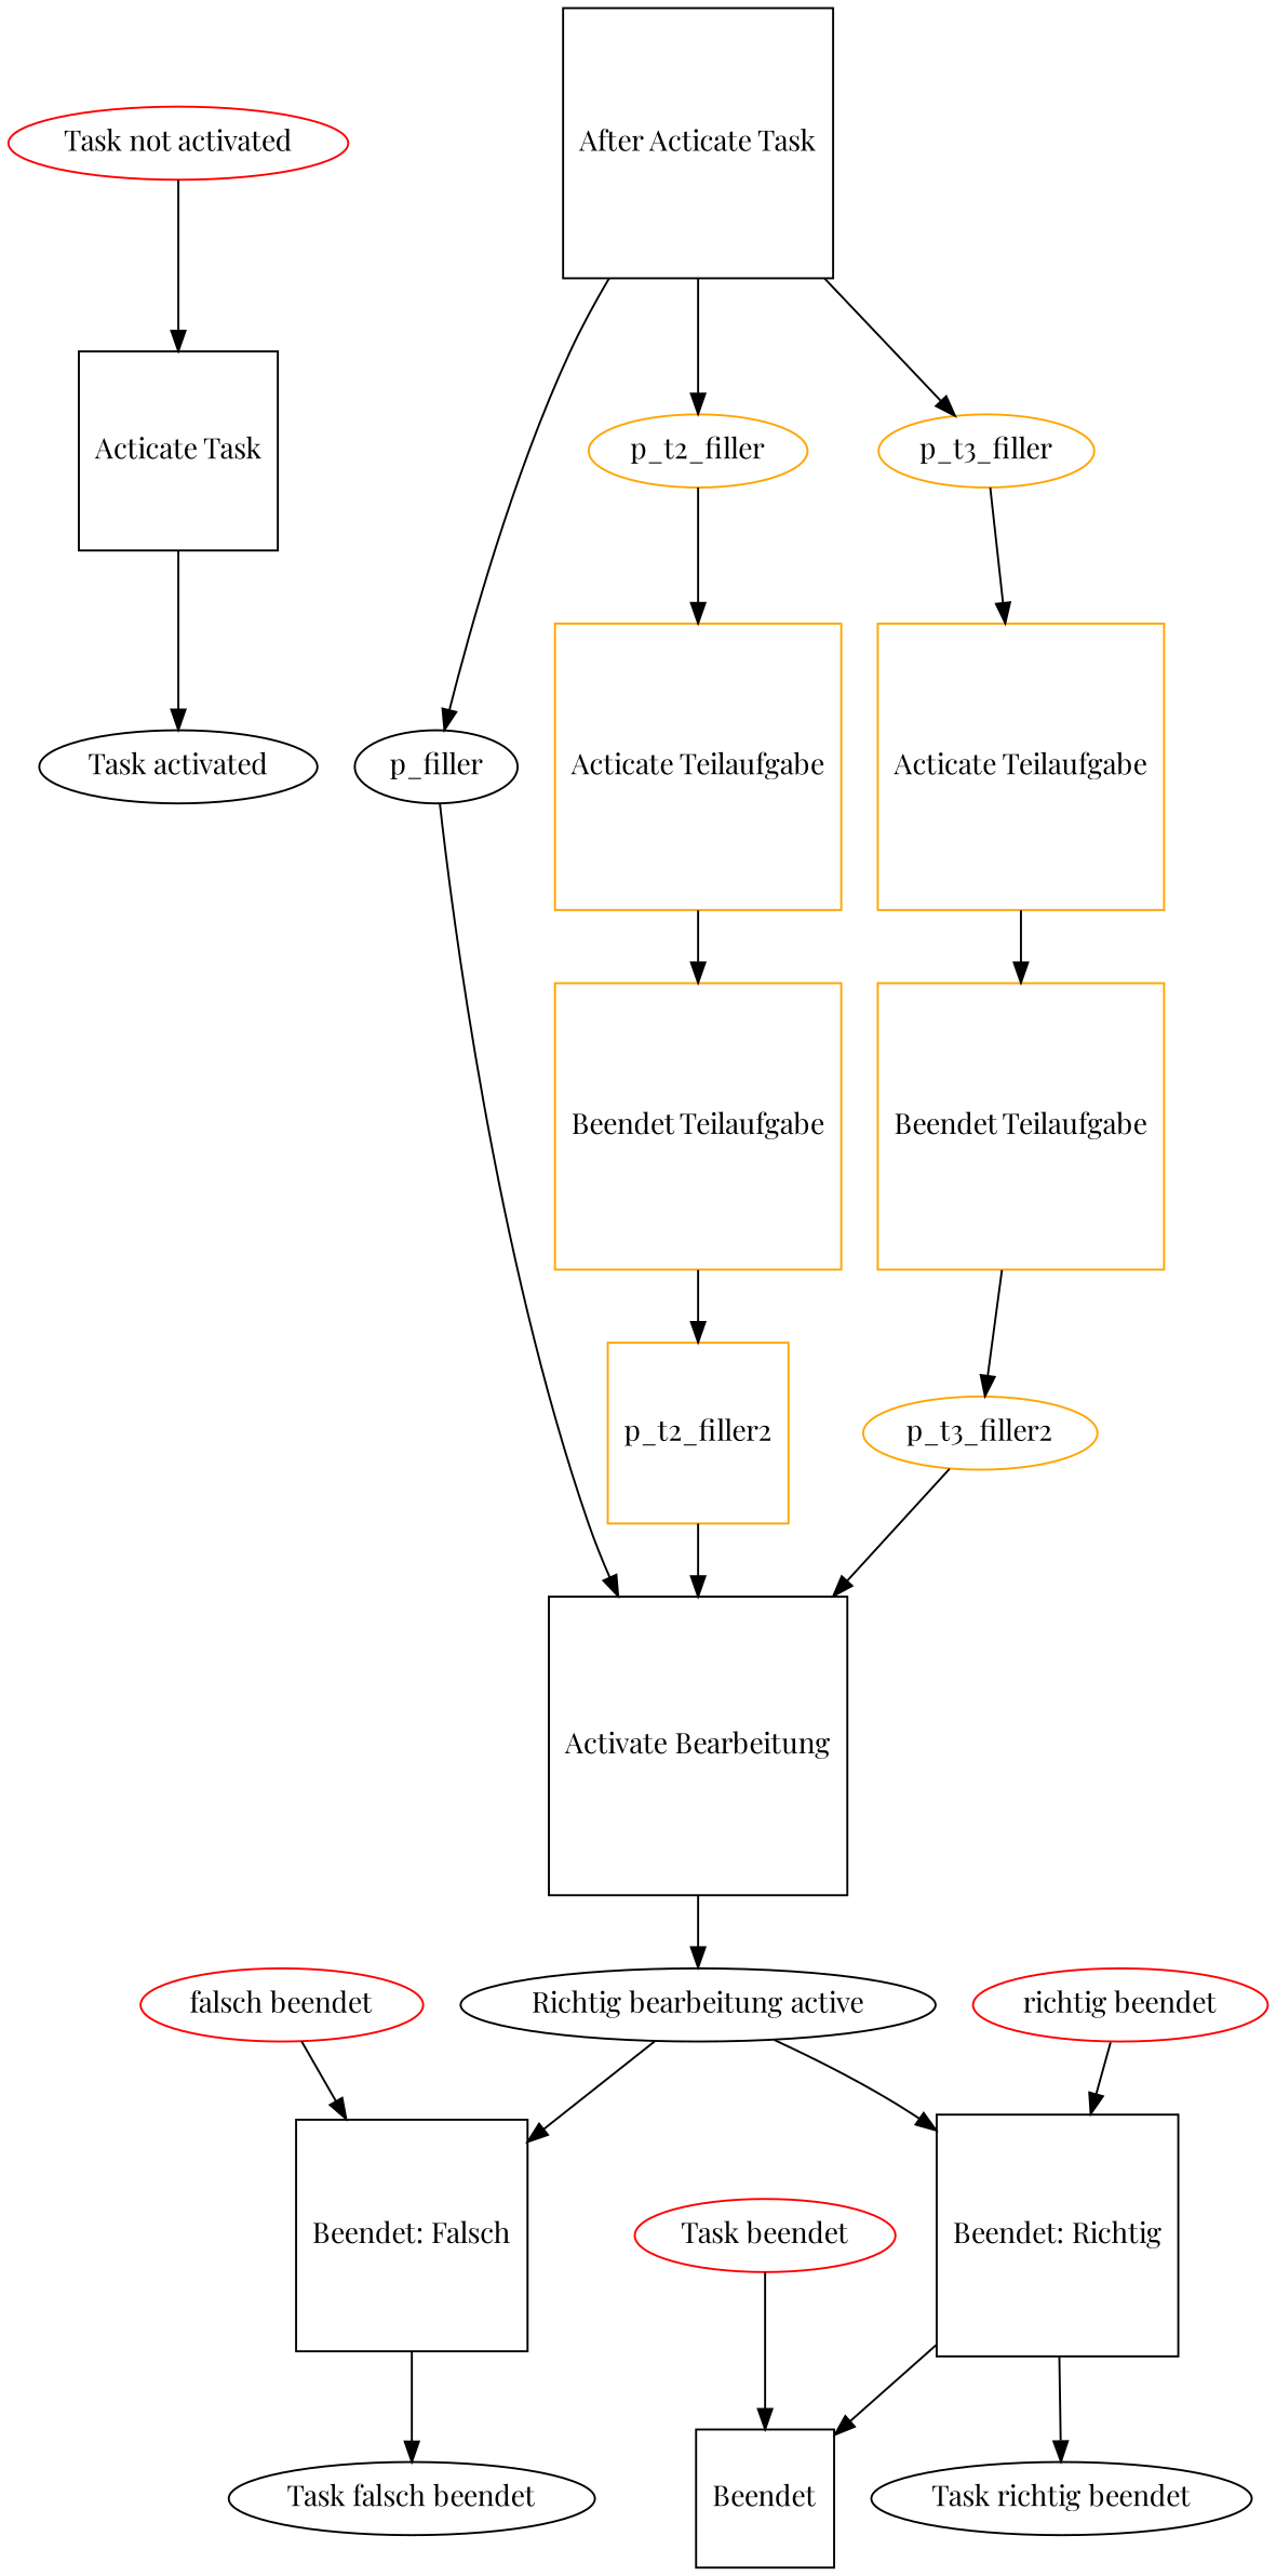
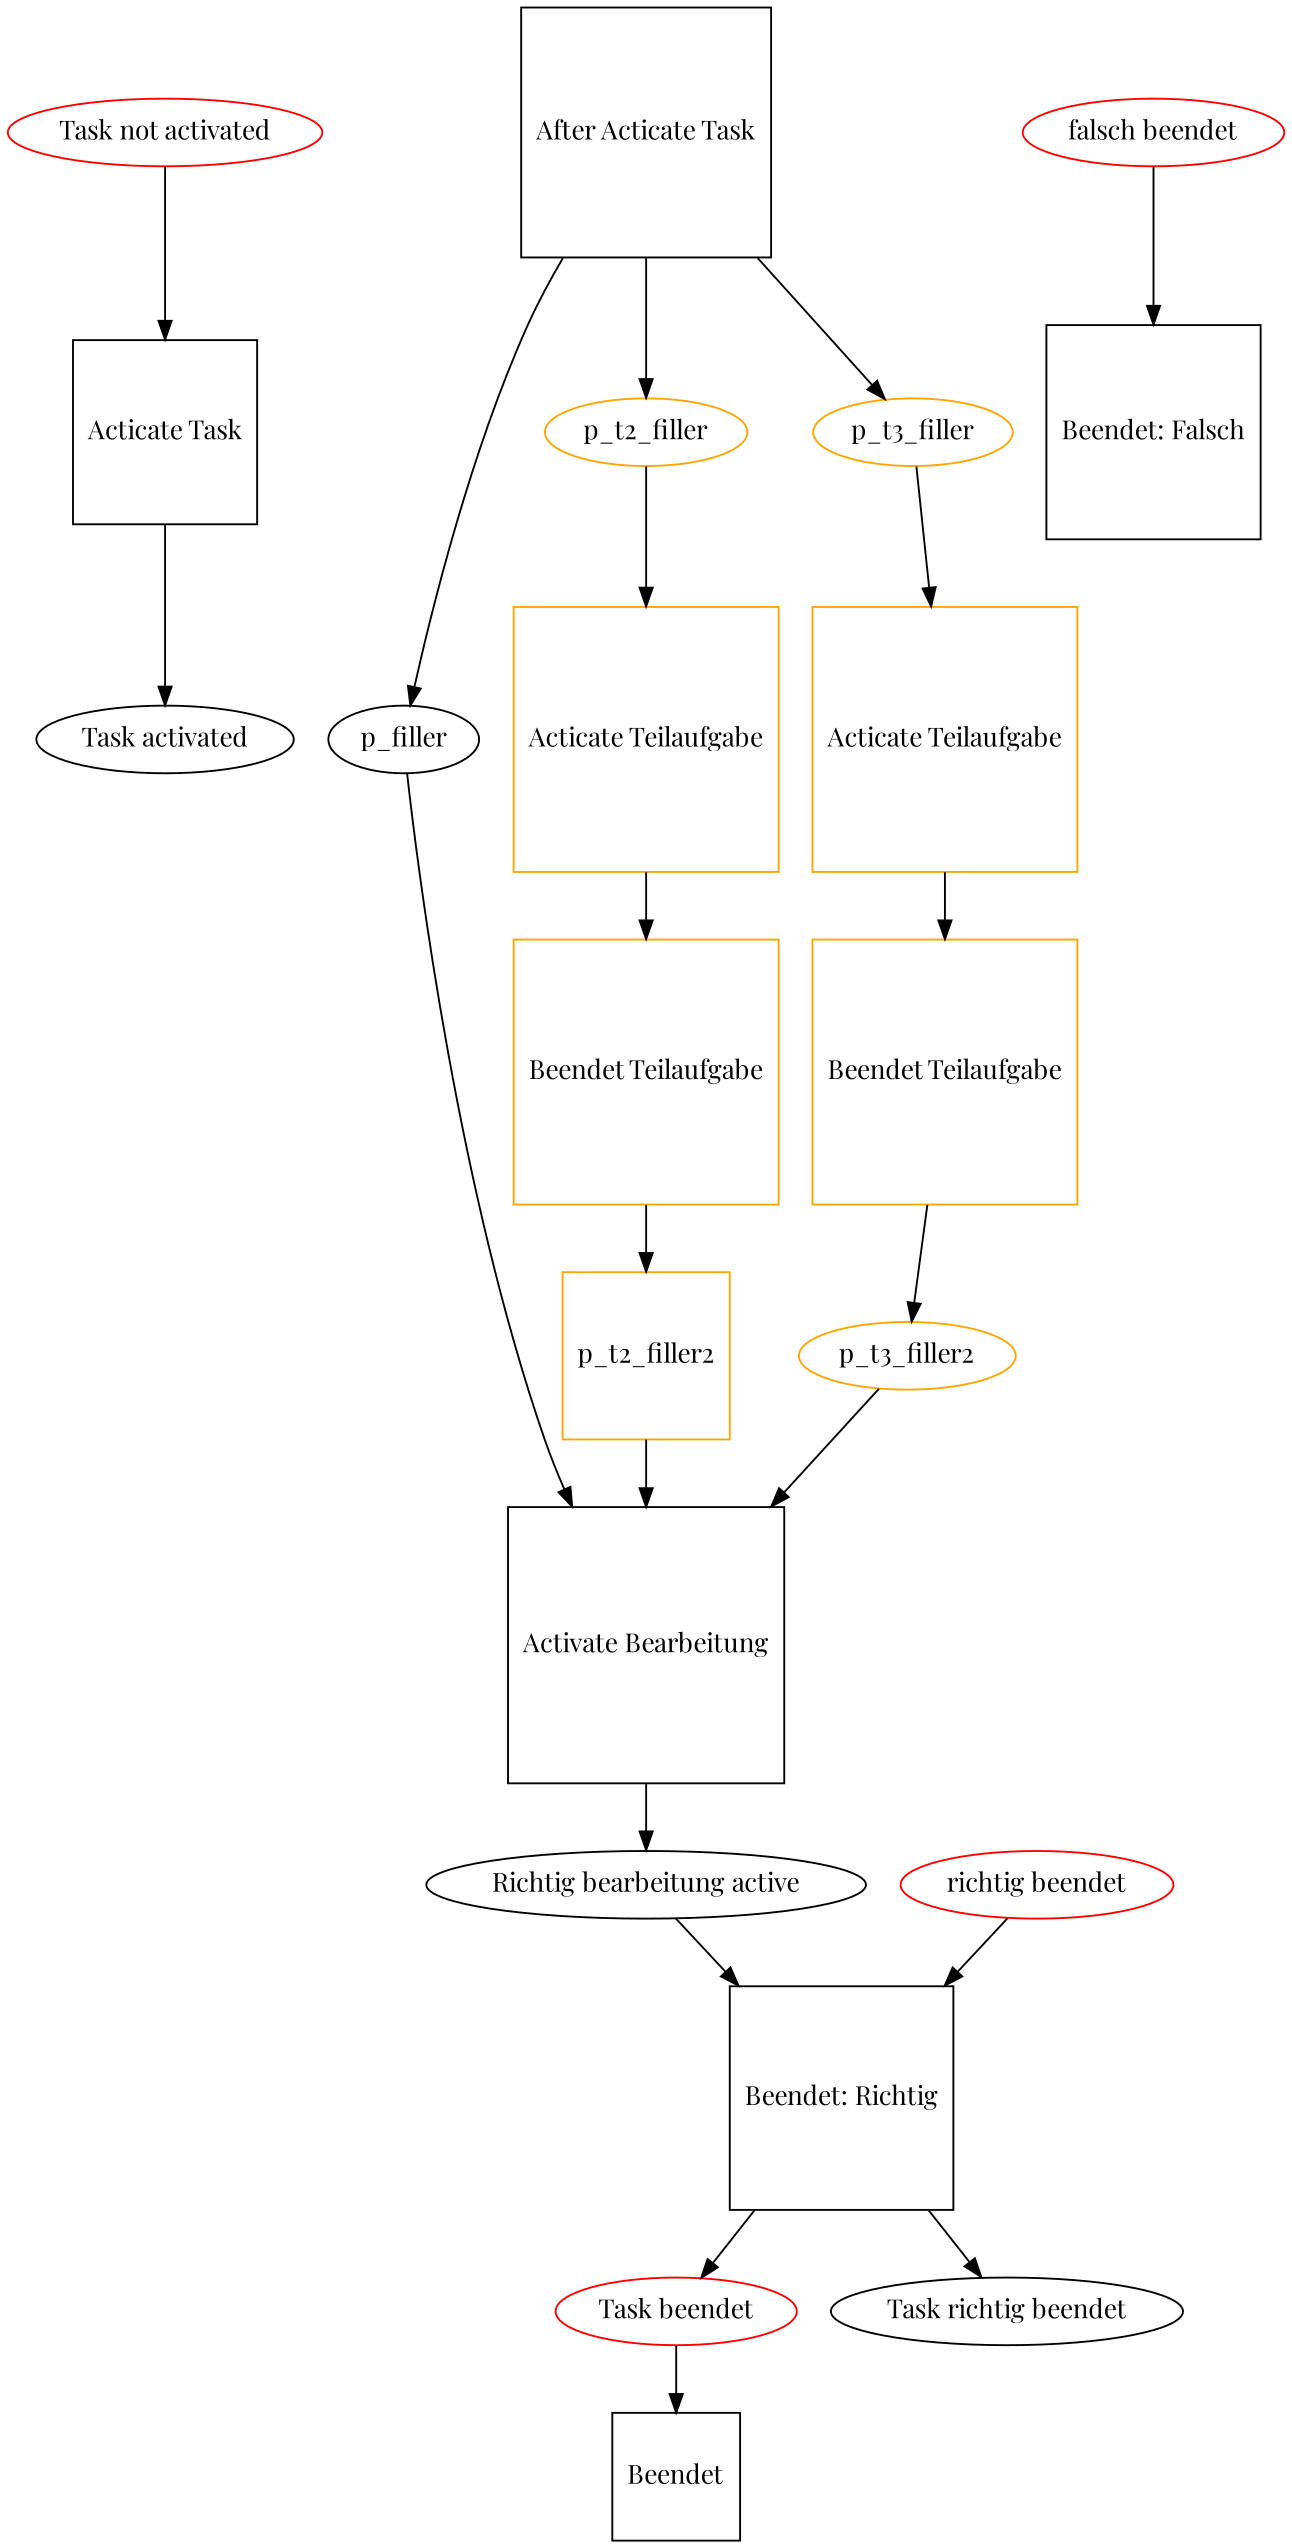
  digraph {
    fontname="Playfair Display"
    node [fontname="Playfair Display"]
    edge [fontname="Playfair Display"]
    n1 [label="Acticate Task" shape=square]
    n2 [label="Task activated"]
    n3 [label="After Acticate Task" shape=square]
    p_filler
    p_t2_filler [color=orange]
    p_t3_filler [color=orange]
    n7 [label="Activate Bearbeitung" shape=square]
    n8 [color=orange label="Acticate Teilaufgabe" shape=square]
    n9 [color=orange label="Acticate Teilaufgabe" shape=square]
    n10 [label="Richtig bearbeitung active"]
    n11 [label="Beendet: Falsch" shape=square]
    n12 [label="Beendet: Richtig" shape=square]
-   n13 [label="Task falsch beendet"]
    n14 [color=red label="Task beendet"]
    n15 [label=Beendet shape=square]
    n16 [label="Task richtig beendet"]
    n17 [color=red label="Task not activated"]
    n18 [color=red label="richtig beendet"]
    n19 [color=red label="falsch beendet"]
    n20 [color=orange label="Beendet Teilaufgabe" shape=square]
    n21 [color=orange label="Beendet Teilaufgabe" shape=square]
    p_t2_filler2 [color=orange shape=square]
    p_t3_filler2 [color=orange]
    n1 -> n2
    n3 -> p_filler
    n3 -> p_t2_filler
    n3 -> p_t3_filler
    p_filler -> n7
    p_t2_filler -> n8
    p_t3_filler -> n9
    n7 -> n10
    n8 -> n20
    n9 -> n21
-   n10 -> n11
    n10 -> n12
-   n11 -> n13
-   n12 -> n15
+   n12 -> n14
    n12 -> n16
    n14 -> n15
    n17 -> n1
    n18 -> n12
    n19 -> n11
    n20 -> p_t2_filler2
    n21 -> p_t3_filler2
    p_t2_filler2 -> n7
    p_t3_filler2 -> n7
  }
